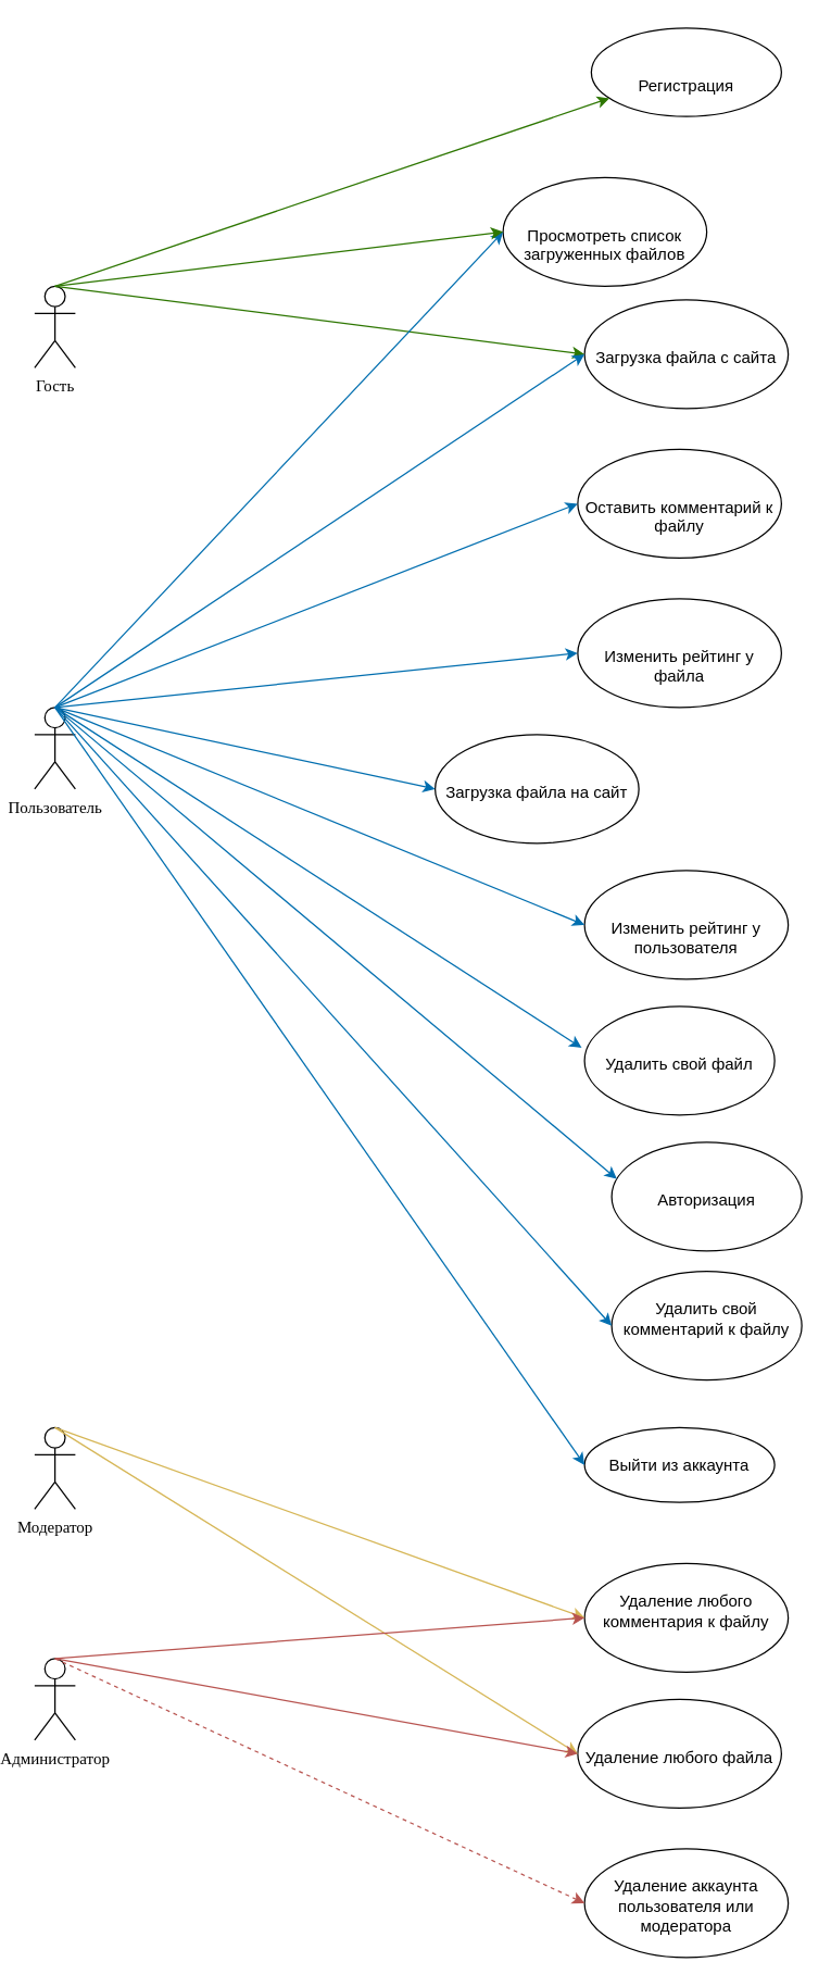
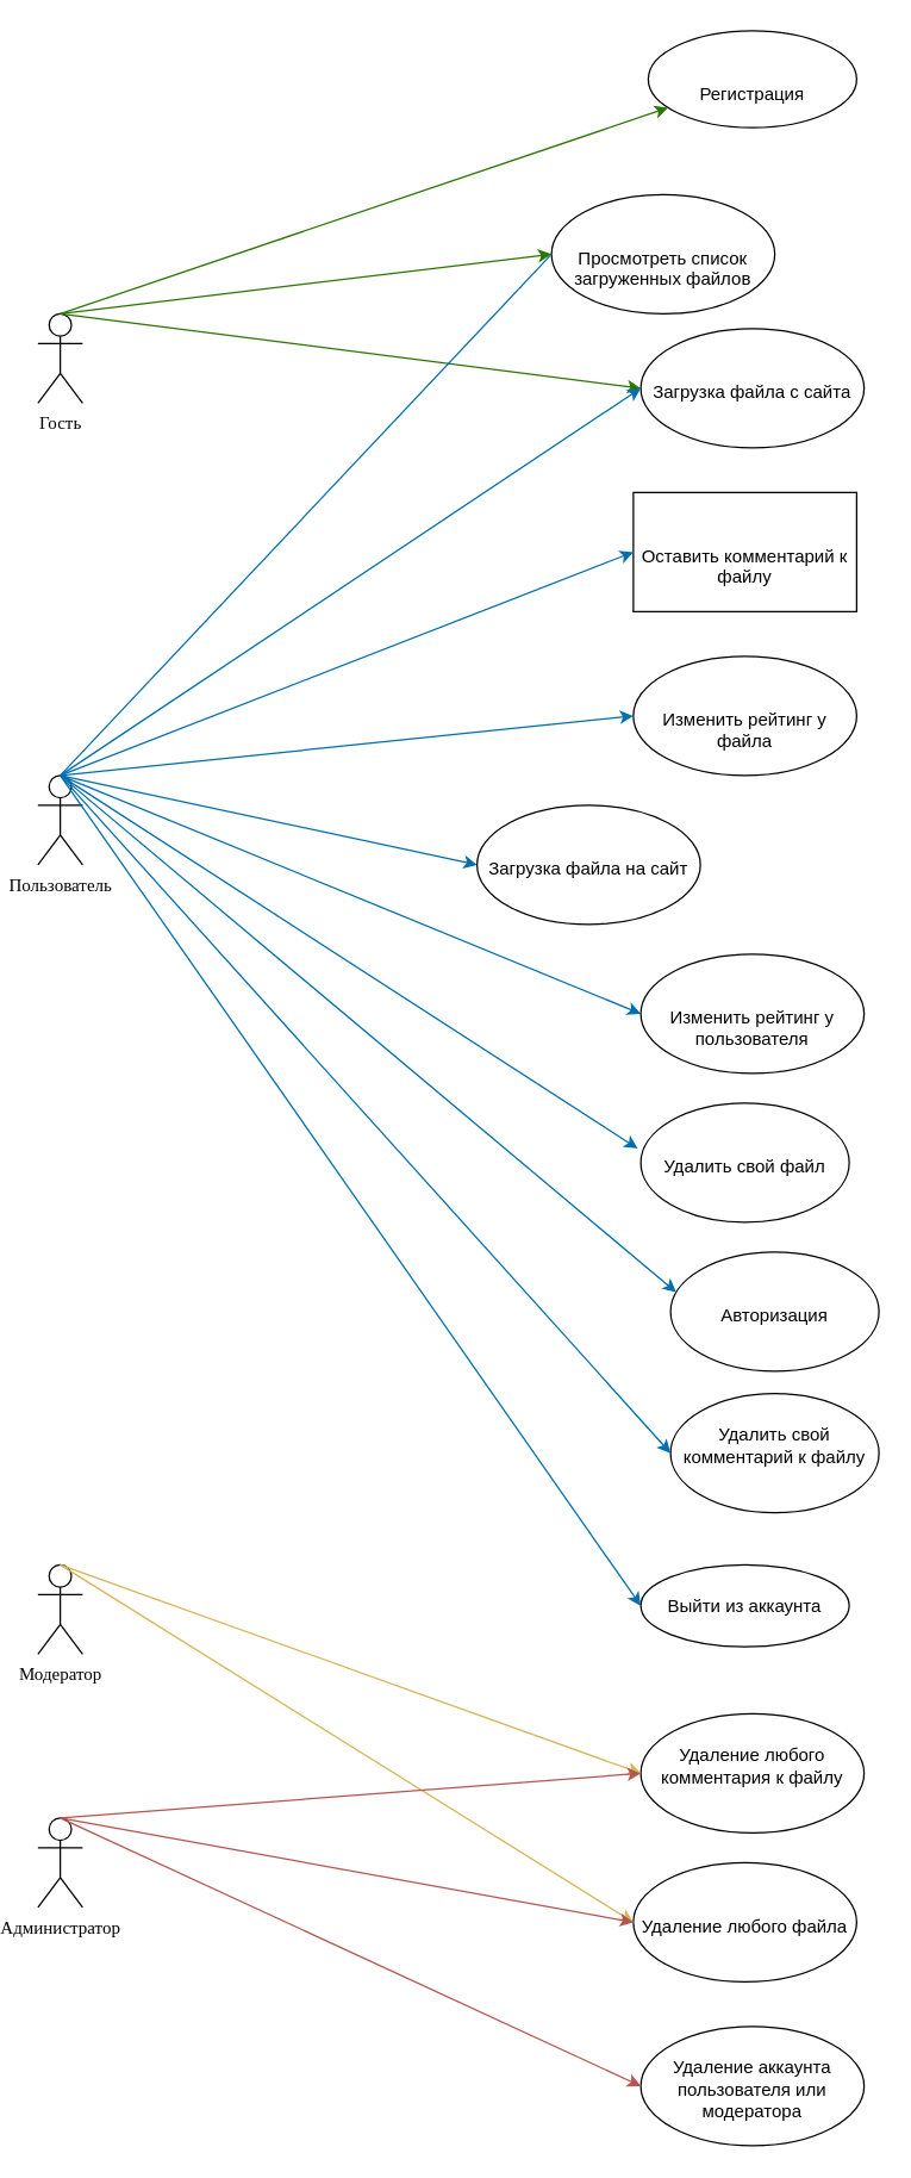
  <mxCell id="0" />
  <mxCell id="1" parent="0" />
  <mxCell id="2" value="Гость" style="shape=umlActor;verticalLabelPosition=bottom;verticalAlign=top;html=1;outlineConnect=0;horizontal=1;fontFamily=Times New Roman;align=center;labelBorderColor=none;labelBackgroundColor=none;" parent="1" vertex="1"><mxGeometry x="20" y="210" width="30" height="60" as="geometry" /></mxCell>
  <mxCell id="3" value="&lt;br&gt;&lt;br&gt;Регистрация" style="ellipse;whiteSpace=wrap;html=1;verticalAlign=top;" parent="1" vertex="1"><mxGeometry x="430" y="20" width="140" height="65" as="geometry" /></mxCell>
  <mxCell id="4" value="&lt;br&gt;&lt;br&gt;Авторизация" style="ellipse;whiteSpace=wrap;html=1;verticalAlign=top;" parent="1" vertex="1"><mxGeometry x="445" y="840" width="140" height="80" as="geometry" /></mxCell>
  <mxCell id="5" value="&lt;br&gt;&lt;br&gt;Загрузка файла на сайт" style="ellipse;whiteSpace=wrap;html=1;verticalAlign=top;" parent="1" vertex="1"><mxGeometry x="315" y="540" width="150" height="80" as="geometry" /></mxCell>
  <mxCell id="6" value="&lt;br&gt;&lt;br&gt;Загрузка файла с сайта" style="ellipse;whiteSpace=wrap;html=1;verticalAlign=top;" parent="1" vertex="1"><mxGeometry x="425" y="220" width="150" height="80" as="geometry" /></mxCell>
  <mxCell id="7" value="Пользователь" style="shape=umlActor;verticalLabelPosition=bottom;verticalAlign=top;html=1;outlineConnect=0;horizontal=1;fontFamily=Times New Roman;align=center;labelBorderColor=none;labelBackgroundColor=none;" parent="1" vertex="1"><mxGeometry x="20" y="520" width="30" height="60" as="geometry" /></mxCell>
  <mxCell id="8" value="Модератор" style="shape=umlActor;verticalLabelPosition=bottom;verticalAlign=top;html=1;outlineConnect=0;horizontal=1;fontFamily=Times New Roman;align=center;labelBorderColor=none;labelBackgroundColor=none;" parent="1" vertex="1"><mxGeometry x="20" y="1050" width="30" height="60" as="geometry" /></mxCell>
  <mxCell id="9" value="Администратор" style="shape=umlActor;verticalLabelPosition=bottom;verticalAlign=top;html=1;outlineConnect=0;horizontal=1;fontFamily=Times New Roman;align=center;labelBorderColor=none;labelBackgroundColor=none;" parent="1" vertex="1"><mxGeometry x="20" y="1220" width="30" height="60" as="geometry" /></mxCell>
- <mxCell id="10" value="&lt;br&gt;&lt;br&gt;Оставить комментарий к файлу" style="ellipse;whiteSpace=wrap;html=1;verticalAlign=top;" parent="1" vertex="1"><mxGeometry x="420" y="330" width="150" height="80" as="geometry" /></mxCell>
+ <mxCell id="10" value="&lt;br&gt;&lt;br&gt;Оставить комментарий к файлу" style="whiteSpace=wrap;html=1;verticalAlign=top;rounded=0;" parent="1" vertex="1"><mxGeometry x="420" y="330" width="150" height="80" as="geometry" /></mxCell>
  <mxCell id="11" value="&lt;br&gt;&lt;br&gt;Изменить рейтинг у файла" style="ellipse;whiteSpace=wrap;html=1;verticalAlign=top;" parent="1" vertex="1"><mxGeometry x="420" y="440" width="150" height="80" as="geometry" /></mxCell>
  <mxCell id="12" value="&lt;br&gt;&lt;br&gt;Изменить рейтинг у пользователя" style="ellipse;whiteSpace=wrap;html=1;verticalAlign=top;" parent="1" vertex="1"><mxGeometry x="425" y="640" width="150" height="80" as="geometry" /></mxCell>
  <mxCell id="13" value="" style="endArrow=classic;html=1;fontFamily=Times New Roman;exitX=0.5;exitY=0;exitDx=0;exitDy=0;exitPerimeter=0;fillColor=#60a917;strokeColor=#2D7600;" parent="1" source="2" target="3" edge="1"><mxGeometry width="50" height="50" relative="1" as="geometry"><mxPoint x="410" y="560" as="sourcePoint" /><mxPoint x="-186" y="435" as="targetPoint" /></mxGeometry></mxCell>
  <mxCell id="14" value="" style="endArrow=classic;html=1;fontFamily=Times New Roman;exitX=0.5;exitY=0;exitDx=0;exitDy=0;exitPerimeter=0;entryX=0;entryY=0.5;entryDx=0;entryDy=0;fillColor=#60a917;strokeColor=#2D7600;" parent="1" source="2" target="6" edge="1"><mxGeometry width="50" height="50" relative="1" as="geometry"><mxPoint x="410" y="560" as="sourcePoint" /><mxPoint x="460" y="510" as="targetPoint" /></mxGeometry></mxCell>
  <mxCell id="15" value="" style="endArrow=classic;html=1;fontFamily=Times New Roman;exitX=0.5;exitY=0;exitDx=0;exitDy=0;exitPerimeter=0;fillColor=#1ba1e2;strokeColor=#006EAF;entryX=0.027;entryY=0.337;entryDx=0;entryDy=0;entryPerimeter=0;" parent="1" source="7" target="4" edge="1"><mxGeometry width="50" height="50" relative="1" as="geometry"><mxPoint x="440" y="560" as="sourcePoint" /><mxPoint x="-270" y="490" as="targetPoint" /></mxGeometry></mxCell>
  <mxCell id="16" value="" style="endArrow=classic;html=1;fontFamily=Times New Roman;exitX=0.5;exitY=0;exitDx=0;exitDy=0;exitPerimeter=0;entryX=0;entryY=0.5;entryDx=0;entryDy=0;fillColor=#1ba1e2;strokeColor=#006EAF;" parent="1" source="7" target="5" edge="1"><mxGeometry width="50" height="50" relative="1" as="geometry"><mxPoint x="440" y="560" as="sourcePoint" /><mxPoint x="490" y="510" as="targetPoint" /></mxGeometry></mxCell>
  <mxCell id="17" value="" style="endArrow=classic;html=1;fontFamily=Times New Roman;exitX=0.5;exitY=0;exitDx=0;exitDy=0;exitPerimeter=0;entryX=0;entryY=0.5;entryDx=0;entryDy=0;fillColor=#1ba1e2;strokeColor=#006EAF;" parent="1" source="7" target="6" edge="1"><mxGeometry width="50" height="50" relative="1" as="geometry"><mxPoint x="440" y="560" as="sourcePoint" /><mxPoint x="490" y="510" as="targetPoint" /></mxGeometry></mxCell>
  <mxCell id="18" value="" style="endArrow=classic;html=1;fontFamily=Times New Roman;exitX=0.5;exitY=0;exitDx=0;exitDy=0;exitPerimeter=0;entryX=0;entryY=0.5;entryDx=0;entryDy=0;fillColor=#1ba1e2;strokeColor=#006EAF;" parent="1" source="7" target="10" edge="1"><mxGeometry width="50" height="50" relative="1" as="geometry"><mxPoint x="440" y="560" as="sourcePoint" /><mxPoint x="490" y="510" as="targetPoint" /></mxGeometry></mxCell>
  <mxCell id="19" value="" style="endArrow=classic;html=1;fontFamily=Times New Roman;exitX=0.5;exitY=0;exitDx=0;exitDy=0;exitPerimeter=0;entryX=0;entryY=0.5;entryDx=0;entryDy=0;fillColor=#1ba1e2;strokeColor=#006EAF;" parent="1" source="7" target="11" edge="1"><mxGeometry width="50" height="50" relative="1" as="geometry"><mxPoint x="440" y="560" as="sourcePoint" /><mxPoint x="490" y="510" as="targetPoint" /></mxGeometry></mxCell>
  <mxCell id="20" value="" style="endArrow=classic;html=1;fontFamily=Times New Roman;exitX=0.5;exitY=0;exitDx=0;exitDy=0;exitPerimeter=0;entryX=0;entryY=0.5;entryDx=0;entryDy=0;fillColor=#1ba1e2;strokeColor=#006EAF;" parent="1" source="7" target="12" edge="1"><mxGeometry width="50" height="50" relative="1" as="geometry"><mxPoint x="440" y="560" as="sourcePoint" /><mxPoint x="490" y="510" as="targetPoint" /></mxGeometry></mxCell>
  <mxCell id="21" value="&lt;br&gt;&lt;br&gt;Просмотреть список загруженных файлов" style="ellipse;whiteSpace=wrap;html=1;verticalAlign=top;" parent="1" vertex="1"><mxGeometry x="365" y="130" width="150" height="80" as="geometry" /></mxCell>
  <mxCell id="22" value="&lt;br&gt;Удаление любого комментария к файлу" style="ellipse;whiteSpace=wrap;html=1;verticalAlign=top;" parent="1" vertex="1"><mxGeometry x="425" y="1150" width="150" height="80" as="geometry" /></mxCell>
  <mxCell id="23" value="&lt;br&gt;&lt;br&gt;Удаление любого файла" style="ellipse;whiteSpace=wrap;html=1;verticalAlign=top;" parent="1" vertex="1"><mxGeometry x="420" y="1250" width="150" height="80" as="geometry" /></mxCell>
  <mxCell id="24" value="&lt;br&gt;Удаление аккаунта пользователя или модератора" style="ellipse;whiteSpace=wrap;html=1;verticalAlign=top;" parent="1" vertex="1"><mxGeometry x="425" y="1360" width="150" height="80" as="geometry" /></mxCell>
- <mxCell id="25" value="" style="endArrow=classic;html=1;fontFamily=Times New Roman;exitX=0.5;exitY=0;exitDx=0;exitDy=0;exitPerimeter=0;entryX=0;entryY=0.5;entryDx=0;entryDy=0;fillColor=#1ba1e2;strokeColor=#006EAF;" parent="1" source="7" target="21" edge="1"><mxGeometry width="50" height="50" relative="1" as="geometry"><mxPoint x="760" y="560" as="sourcePoint" /><mxPoint x="1010" y="460" as="targetPoint" /></mxGeometry></mxCell>
+ <mxCell id="25" value="" style="endArrow=none;html=1;fontFamily=Times New Roman;exitX=0.5;exitY=0;exitDx=0;exitDy=0;exitPerimeter=0;entryX=0;entryY=0.5;entryDx=0;entryDy=0;fillColor=#1ba1e2;strokeColor=#006EAF;" parent="1" source="7" target="21" edge="1"><mxGeometry width="50" height="50" relative="1" as="geometry"><mxPoint x="760" y="560" as="sourcePoint" /><mxPoint x="1010" y="460" as="targetPoint" /></mxGeometry></mxCell>
  <mxCell id="26" value="" style="endArrow=classic;html=1;fontFamily=Times New Roman;exitX=0.5;exitY=0;exitDx=0;exitDy=0;exitPerimeter=0;entryX=0;entryY=0.5;entryDx=0;entryDy=0;fillColor=#60a917;strokeColor=#2D7600;" parent="1" source="2" target="21" edge="1"><mxGeometry width="50" height="50" relative="1" as="geometry"><mxPoint x="460" y="560" as="sourcePoint" /><mxPoint x="1010" y="433" as="targetPoint" /></mxGeometry></mxCell>
  <mxCell id="27" value="" style="endArrow=classic;html=1;fontFamily=Times New Roman;exitX=0.5;exitY=0;exitDx=0;exitDy=0;exitPerimeter=0;entryX=0;entryY=0.5;entryDx=0;entryDy=0;fillColor=#fff2cc;strokeColor=#d6b656;" parent="1" source="8" target="22" edge="1"><mxGeometry width="50" height="50" relative="1" as="geometry"><mxPoint x="1030" y="560" as="sourcePoint" /><mxPoint x="1080" y="510" as="targetPoint" /></mxGeometry></mxCell>
  <mxCell id="28" value="" style="endArrow=classic;html=1;fontFamily=Times New Roman;exitX=0.5;exitY=0;exitDx=0;exitDy=0;exitPerimeter=0;entryX=0;entryY=0.5;entryDx=0;entryDy=0;fillColor=#fff2cc;strokeColor=#d6b656;" parent="1" source="8" target="23" edge="1"><mxGeometry width="50" height="50" relative="1" as="geometry"><mxPoint x="1030" y="560" as="sourcePoint" /><mxPoint x="1080" y="510" as="targetPoint" /></mxGeometry></mxCell>
  <mxCell id="29" value="" style="endArrow=classic;html=1;fontFamily=Times New Roman;exitX=0.5;exitY=0;exitDx=0;exitDy=0;exitPerimeter=0;entryX=0;entryY=0.5;entryDx=0;entryDy=0;fillColor=#f8cecc;strokeColor=#b85450;" parent="1" source="9" target="22" edge="1"><mxGeometry width="50" height="50" relative="1" as="geometry"><mxPoint x="1030" y="560" as="sourcePoint" /><mxPoint x="1080" y="510" as="targetPoint" /></mxGeometry></mxCell>
  <mxCell id="30" value="" style="endArrow=classic;html=1;fontFamily=Times New Roman;exitX=0.5;exitY=0;exitDx=0;exitDy=0;exitPerimeter=0;entryX=0;entryY=0.5;entryDx=0;entryDy=0;fillColor=#f8cecc;strokeColor=#b85450;" parent="1" source="9" target="23" edge="1"><mxGeometry width="50" height="50" relative="1" as="geometry"><mxPoint x="1030" y="560" as="sourcePoint" /><mxPoint x="1080" y="510" as="targetPoint" /></mxGeometry></mxCell>
- <mxCell id="31" value="" style="endArrow=classic;html=1;fontFamily=Times New Roman;exitX=0.5;exitY=0;exitDx=0;exitDy=0;exitPerimeter=0;entryX=0;entryY=0.5;entryDx=0;entryDy=0;fontColor=#B5739D;fillColor=#f8cecc;strokeColor=#b85450;dashed=1;" parent="1" source="9" target="24" edge="1"><mxGeometry width="50" height="50" relative="1" as="geometry"><mxPoint x="1030" y="560" as="sourcePoint" /><mxPoint x="1080" y="510" as="targetPoint" /></mxGeometry></mxCell>
+ <mxCell id="31" value="" style="endArrow=classic;html=1;fontFamily=Times New Roman;exitX=0.5;exitY=0;exitDx=0;exitDy=0;exitPerimeter=0;entryX=0;entryY=0.5;entryDx=0;entryDy=0;fontColor=#B5739D;fillColor=#f8cecc;strokeColor=#b85450;" parent="1" source="9" target="24" edge="1"><mxGeometry width="50" height="50" relative="1" as="geometry"><mxPoint x="1030" y="560" as="sourcePoint" /><mxPoint x="1080" y="510" as="targetPoint" /></mxGeometry></mxCell>
  <mxCell id="32" value="&lt;br&gt;&lt;br&gt;Удалить свой файл" style="ellipse;whiteSpace=wrap;html=1;verticalAlign=top;" parent="1" vertex="1"><mxGeometry x="425" y="740" width="140" height="80" as="geometry" /></mxCell>
  <mxCell id="33" value="&lt;br&gt;Удалить свой комментарий к файлу" style="ellipse;whiteSpace=wrap;html=1;verticalAlign=top;" parent="1" vertex="1"><mxGeometry x="445" y="935" width="140" height="80" as="geometry" /></mxCell>
  <mxCell id="34" value="" style="endArrow=classic;html=1;entryX=-0.015;entryY=0.381;entryDx=0;entryDy=0;exitX=0.5;exitY=0;exitDx=0;exitDy=0;exitPerimeter=0;fillColor=#1ba1e2;strokeColor=#006EAF;entryPerimeter=0;" parent="1" source="7" target="32" edge="1"><mxGeometry width="50" height="50" relative="1" as="geometry"><mxPoint x="120" y="720" as="sourcePoint" /><mxPoint x="170" y="670" as="targetPoint" /></mxGeometry></mxCell>
  <mxCell id="35" value="" style="endArrow=classic;html=1;entryX=0;entryY=0.5;entryDx=0;entryDy=0;exitX=0.5;exitY=0;exitDx=0;exitDy=0;exitPerimeter=0;fillColor=#1ba1e2;strokeColor=#006EAF;" parent="1" source="7" target="33" edge="1"><mxGeometry width="50" height="50" relative="1" as="geometry"><mxPoint x="120" y="720" as="sourcePoint" /><mxPoint x="170" y="670" as="targetPoint" /></mxGeometry></mxCell>
  <mxCell id="36" value="&lt;br&gt;Выйти из аккаунта" style="ellipse;whiteSpace=wrap;html=1;verticalAlign=top;" vertex="1" parent="1"><mxGeometry x="425" y="1050" width="140" height="55" as="geometry" /></mxCell>
  <mxCell id="37" value="" style="endArrow=classic;html=1;entryX=0;entryY=0.5;entryDx=0;entryDy=0;exitX=0.5;exitY=0;exitDx=0;exitDy=0;exitPerimeter=0;fillColor=#1ba1e2;strokeColor=#006EAF;" edge="1" parent="1" source="7" target="36"><mxGeometry width="50" height="50" relative="1" as="geometry"><mxPoint x="-60" y="600" as="sourcePoint" /><mxPoint x="330" y="1070" as="targetPoint" /></mxGeometry></mxCell>
